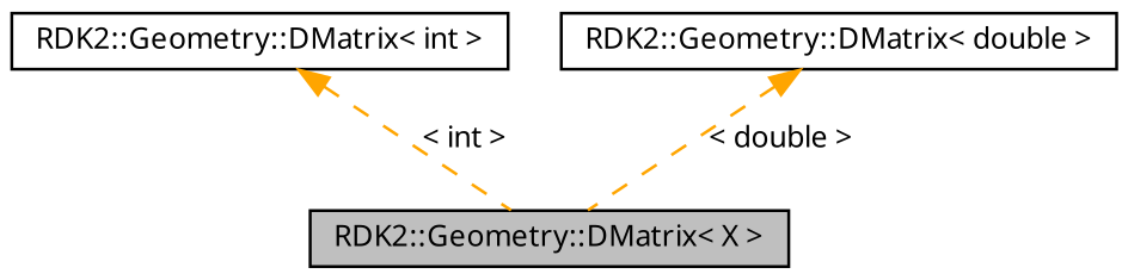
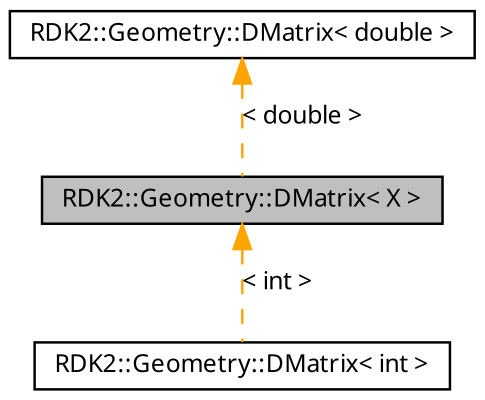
  digraph {
    node [color=black fillcolor=white fontname="FreeSans.ttf" fontsize=10 shape=record style=filled]
    edge [color=orange dir=back fontname="FreeSans.ttf" fontsize=10 labelfontname="FreeSans.ttf" labelfontsize=10 style=dashed]
    n1 [fillcolor=grey75 fontcolor=black height=0.2 label="RDK2::Geometry::DMatrix\< X \>" width=0.4]
    n2 [height=0.2 label="RDK2::Geometry::DMatrix\< int \>" width=0.4]
    n3 [height=0.2 label="RDK2::Geometry::DMatrix\< double \>" width=0.4]
-   n2 -> n1 [label="\< int \>"]
+   n1 -> n2 [label="\< int \>"]
    n3 -> n1 [label="\< double \>"]
  }
